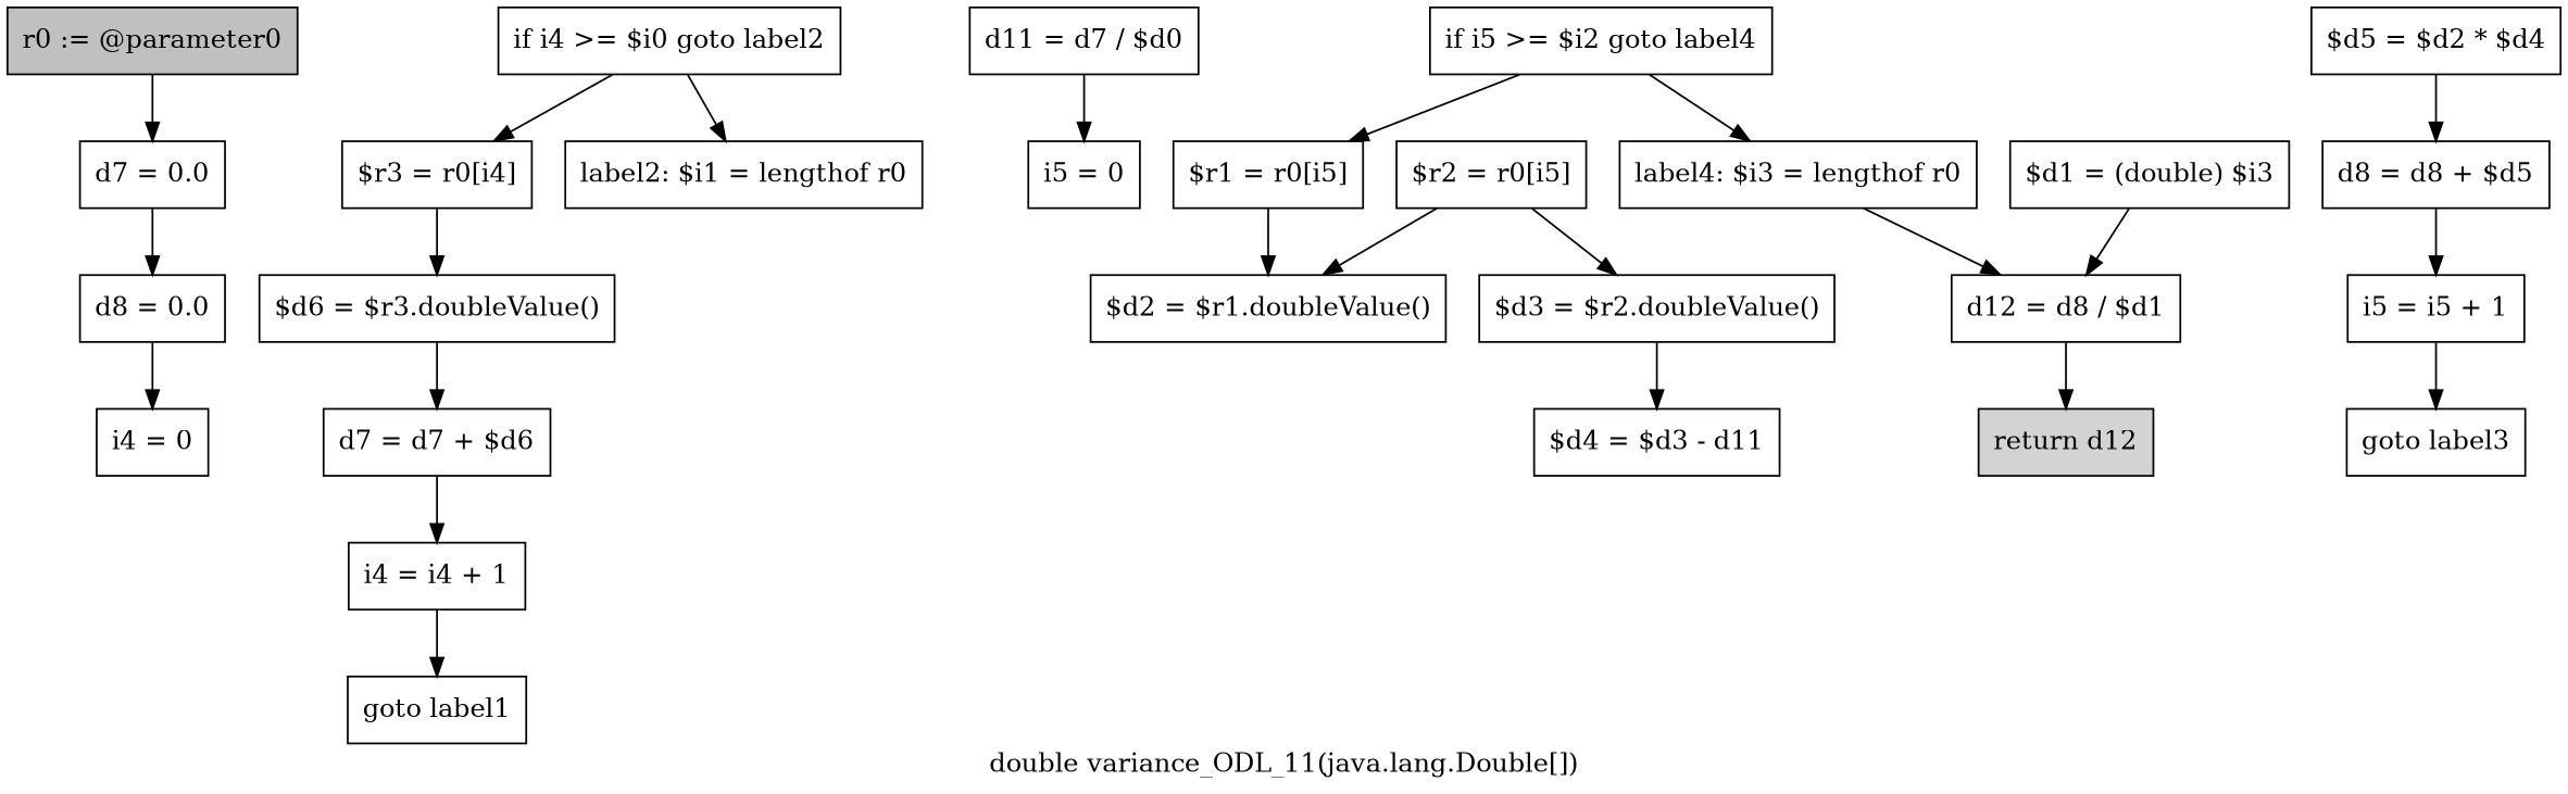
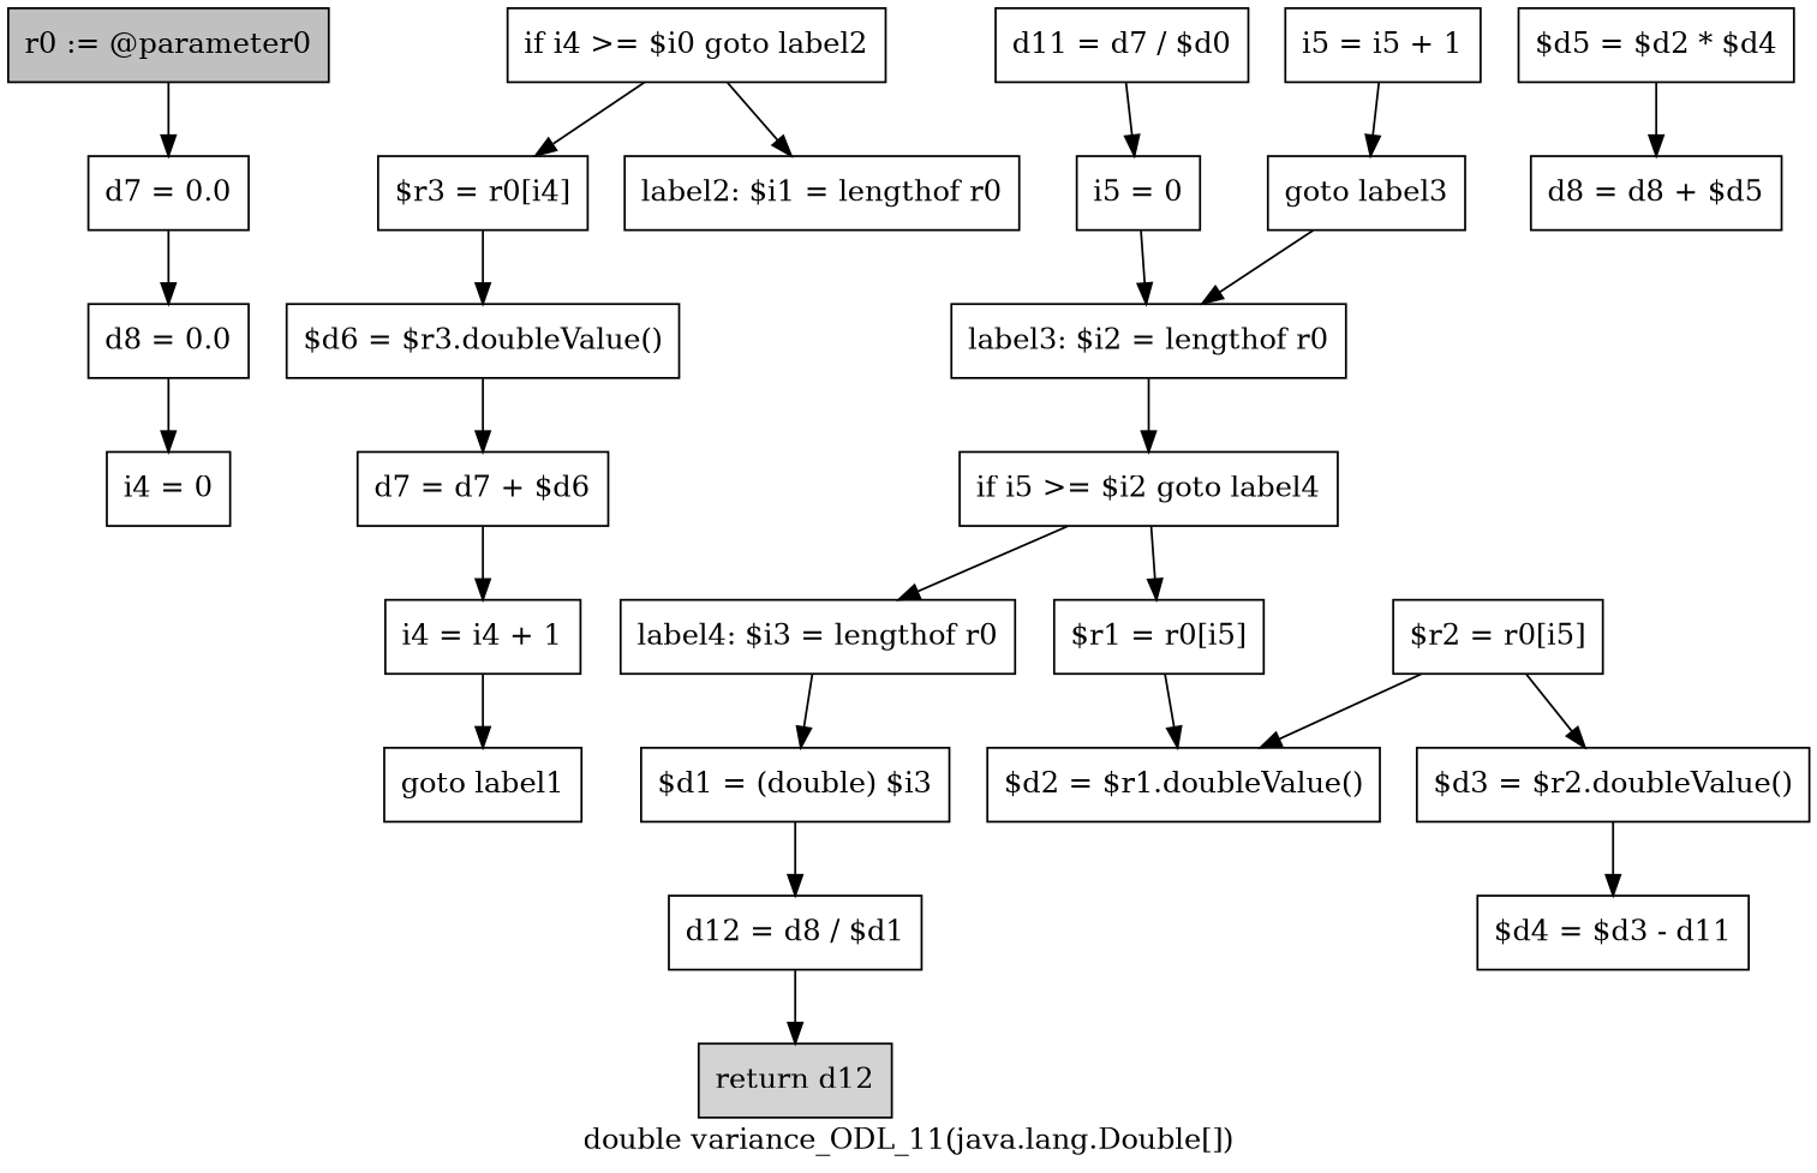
  digraph {
    label="double variance_ODL_11(java.lang.Double[])"
    node [shape=box]
    n1 [fillcolor=gray label="r0 := @parameter0" style=filled]
    n2 [label="d7 = 0.0"]
    n3 [label="d8 = 0.0"]
    n4 [label="i4 = 0"]
    n5 [label="if i4 >= $i0 goto label2"]
    n6 [label="$r3 = r0[i4]"]
    n7 [label="label2: $i1 = lengthof r0"]
    n8 [label="$d6 = $r3.doubleValue()"]
    n9 [label="d7 = d7 + $d6"]
    n10 [label="i4 = i4 + 1"]
    n11 [label="goto label1"]
    n12 [label="d11 = d7 / $d0"]
    n13 [label="i5 = 0"]
+   n14 [label="label3: $i2 = lengthof r0"]
    n15 [label="if i5 >= $i2 goto label4"]
    n16 [label="$r1 = r0[i5]"]
    n17 [label="label4: $i3 = lengthof r0"]
    n18 [label="$d2 = $r1.doubleValue()"]
    n19 [label="$d1 = (double) $i3"]
    n20 [label="d12 = d8 / $d1"]
    n21 [label="$r2 = r0[i5]"]
    n22 [label="$d3 = $r2.doubleValue()"]
    n23 [label="$d4 = $d3 - d11"]
    n24 [label="$d5 = $d2 * $d4"]
    n25 [label="d8 = d8 + $d5"]
    n26 [label="i5 = i5 + 1"]
    n27 [label="goto label3"]
    n28 [fillcolor=lightgray label="return d12" style=filled]
    n1 -> n2
    n2 -> n3
    n3 -> n4
    n5 -> n6
    n5 -> n7
    n6 -> n8
    n8 -> n9
    n9 -> n10
    n10 -> n11
    n12 -> n13
+   n13 -> n14
+   n14 -> n15
    n15 -> n16
    n15 -> n17
    n16 -> n18
-   n17 -> n20
+   n17 -> n19
    n19 -> n20
    n20 -> n28
    n21 -> n18
    n21 -> n22
    n22 -> n23
    n24 -> n25
-   n25 -> n26
    n26 -> n27
+   n27 -> n14
  }
